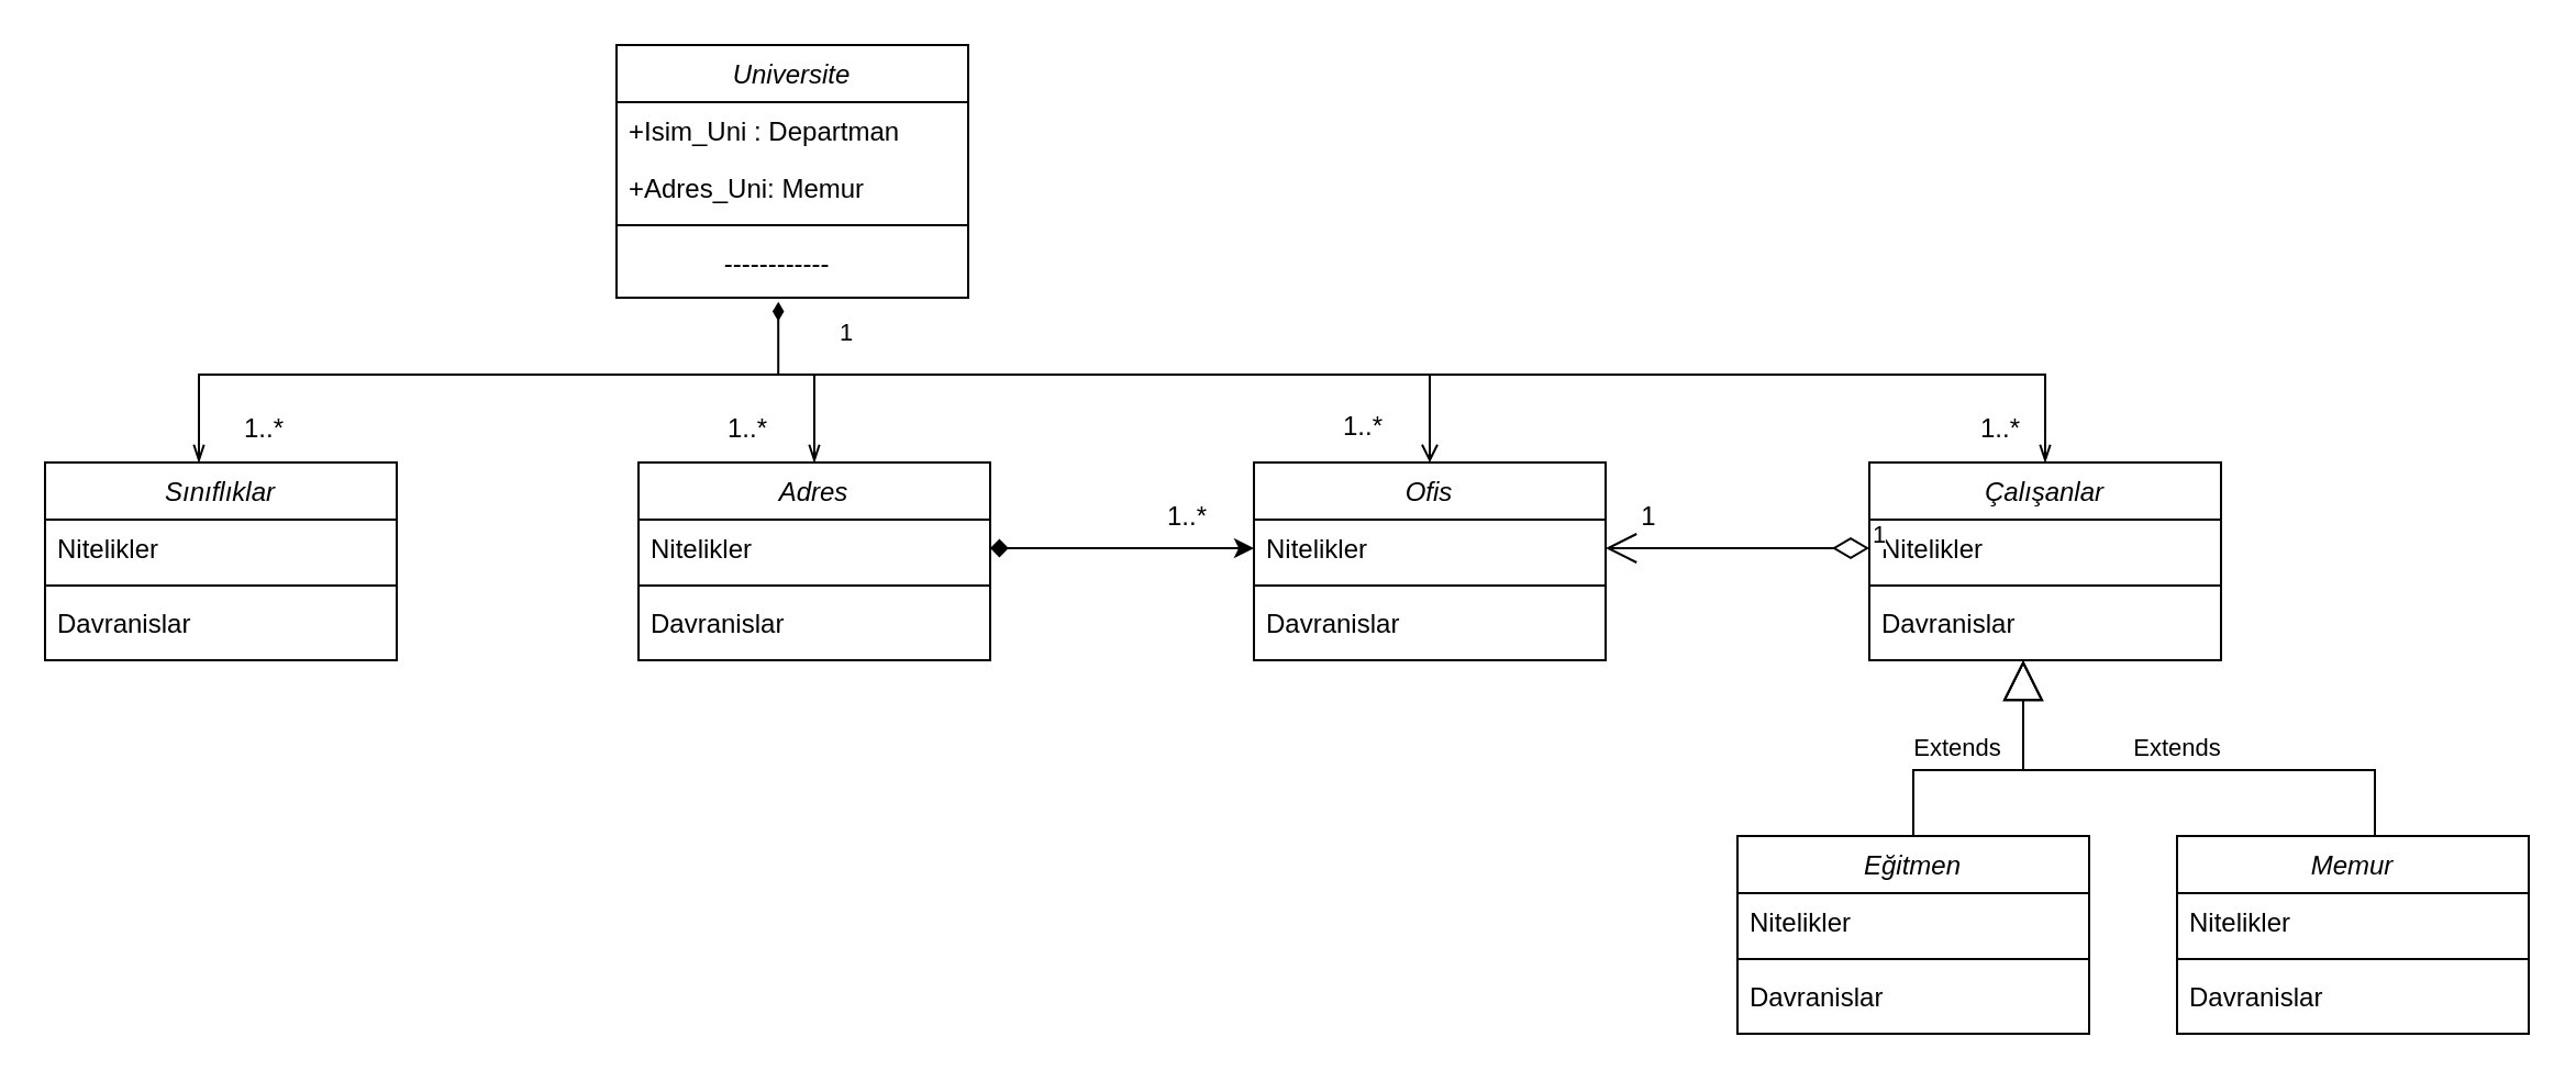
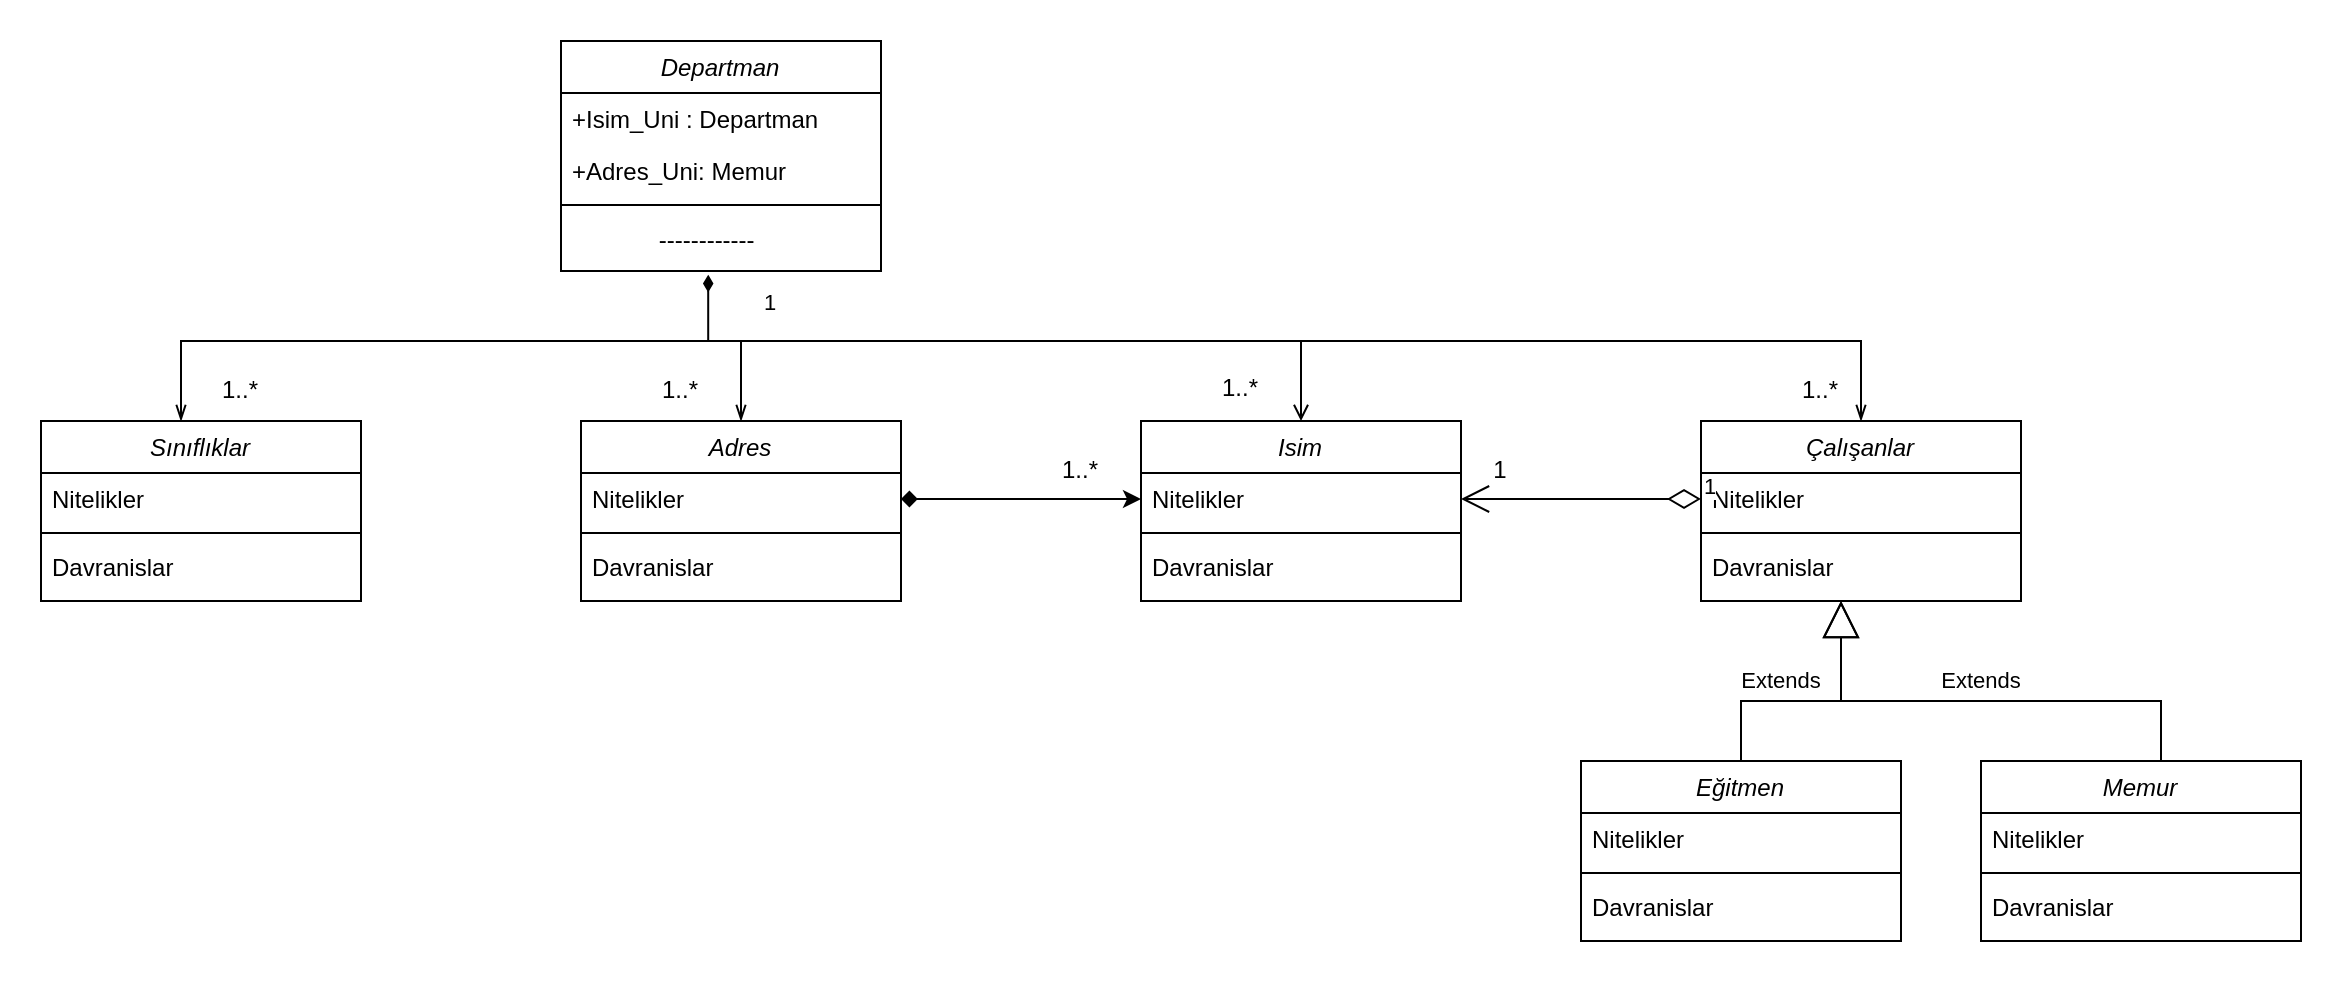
  <mxCell id="0" />
  <mxCell id="1" parent="0" />
- <mxCell id="2" value="Universite" style="swimlane;fontStyle=2;align=center;verticalAlign=top;childLayout=stackLayout;horizontal=1;startSize=26;horizontalStack=0;resizeParent=1;resizeLast=0;collapsible=1;marginBottom=0;rounded=0;shadow=0;strokeWidth=1;" vertex="1" parent="1"><mxGeometry x="280" y="20" width="160" height="115" as="geometry"><mxRectangle x="230" y="140" width="160" height="26" as="alternateBounds" /></mxGeometry></mxCell>
+ <mxCell id="2" value="Departman" style="swimlane;fontStyle=2;align=center;verticalAlign=top;childLayout=stackLayout;horizontal=1;startSize=26;horizontalStack=0;resizeParent=1;resizeLast=0;collapsible=1;marginBottom=0;rounded=0;shadow=0;strokeWidth=1;" vertex="1" parent="1"><mxGeometry x="280" y="20" width="160" height="115" as="geometry"><mxRectangle x="230" y="140" width="160" height="26" as="alternateBounds" /></mxGeometry></mxCell>
  <mxCell id="3" value="+Isim_Uni : Departman" style="text;align=left;verticalAlign=top;spacingLeft=4;spacingRight=4;overflow=hidden;rotatable=0;points=[[0,0.5],[1,0.5]];portConstraint=eastwest;" vertex="1" parent="2"><mxGeometry y="26" width="160" height="26" as="geometry" /></mxCell>
  <mxCell id="4" value="+Adres_Uni: Memur&#10;" style="text;align=left;verticalAlign=top;spacingLeft=4;spacingRight=4;overflow=hidden;rotatable=0;points=[[0,0.5],[1,0.5]];portConstraint=eastwest;rounded=0;shadow=0;html=0;" vertex="1" parent="2"><mxGeometry y="52" width="160" height="26" as="geometry" /></mxCell>
  <mxCell id="5" value="" style="line;html=1;strokeWidth=1;align=left;verticalAlign=middle;spacingTop=-1;spacingLeft=3;spacingRight=3;rotatable=0;labelPosition=right;points=[];portConstraint=eastwest;" vertex="1" parent="2"><mxGeometry y="78" width="160" height="8" as="geometry" /></mxCell>
  <mxCell id="6" value="             ------------" style="text;align=left;verticalAlign=top;spacingLeft=4;spacingRight=4;overflow=hidden;rotatable=0;points=[[0,0.5],[1,0.5]];portConstraint=eastwest;" vertex="1" parent="2"><mxGeometry y="86" width="160" height="26" as="geometry" /></mxCell>
  <mxCell id="7" value="Adres" style="swimlane;fontStyle=2;align=center;verticalAlign=top;childLayout=stackLayout;horizontal=1;startSize=26;horizontalStack=0;resizeParent=1;resizeLast=0;collapsible=1;marginBottom=0;rounded=0;shadow=0;strokeWidth=1;" vertex="1" parent="1"><mxGeometry x="290" y="210" width="160" height="90" as="geometry"><mxRectangle x="230" y="140" width="160" height="26" as="alternateBounds" /></mxGeometry></mxCell>
  <mxCell id="8" value="Nitelikler" style="text;align=left;verticalAlign=top;spacingLeft=4;spacingRight=4;overflow=hidden;rotatable=0;points=[[0,0.5],[1,0.5]];portConstraint=eastwest;rounded=0;shadow=0;html=0;" vertex="1" parent="7"><mxGeometry y="26" width="160" height="26" as="geometry" /></mxCell>
  <mxCell id="9" value="" style="line;html=1;strokeWidth=1;align=left;verticalAlign=middle;spacingTop=-1;spacingLeft=3;spacingRight=3;rotatable=0;labelPosition=right;points=[];portConstraint=eastwest;" vertex="1" parent="7"><mxGeometry y="52" width="160" height="8" as="geometry" /></mxCell>
  <mxCell id="10" value="Davranislar" style="text;align=left;verticalAlign=top;spacingLeft=4;spacingRight=4;overflow=hidden;rotatable=0;points=[[0,0.5],[1,0.5]];portConstraint=eastwest;" vertex="1" parent="7"><mxGeometry y="60" width="160" height="26" as="geometry" /></mxCell>
- <mxCell id="11" value="Ofis" style="swimlane;fontStyle=2;align=center;verticalAlign=top;childLayout=stackLayout;horizontal=1;startSize=26;horizontalStack=0;resizeParent=1;resizeLast=0;collapsible=1;marginBottom=0;rounded=0;shadow=0;strokeWidth=1;" vertex="1" parent="1"><mxGeometry x="570" y="210" width="160" height="90" as="geometry"><mxRectangle x="230" y="140" width="160" height="26" as="alternateBounds" /></mxGeometry></mxCell>
+ <mxCell id="11" value="Isim" style="swimlane;fontStyle=2;align=center;verticalAlign=top;childLayout=stackLayout;horizontal=1;startSize=26;horizontalStack=0;resizeParent=1;resizeLast=0;collapsible=1;marginBottom=0;rounded=0;shadow=0;strokeWidth=1;" vertex="1" parent="1"><mxGeometry x="570" y="210" width="160" height="90" as="geometry"><mxRectangle x="230" y="140" width="160" height="26" as="alternateBounds" /></mxGeometry></mxCell>
  <mxCell id="12" value="Nitelikler" style="text;align=left;verticalAlign=top;spacingLeft=4;spacingRight=4;overflow=hidden;rotatable=0;points=[[0,0.5],[1,0.5]];portConstraint=eastwest;rounded=0;shadow=0;html=0;" vertex="1" parent="11"><mxGeometry y="26" width="160" height="26" as="geometry" /></mxCell>
  <mxCell id="13" value="" style="line;html=1;strokeWidth=1;align=left;verticalAlign=middle;spacingTop=-1;spacingLeft=3;spacingRight=3;rotatable=0;labelPosition=right;points=[];portConstraint=eastwest;" vertex="1" parent="11"><mxGeometry y="52" width="160" height="8" as="geometry" /></mxCell>
  <mxCell id="14" value="Davranislar" style="text;align=left;verticalAlign=top;spacingLeft=4;spacingRight=4;overflow=hidden;rotatable=0;points=[[0,0.5],[1,0.5]];portConstraint=eastwest;" vertex="1" parent="11"><mxGeometry y="60" width="160" height="26" as="geometry" /></mxCell>
  <mxCell id="15" value="Sınıflıklar" style="swimlane;fontStyle=2;align=center;verticalAlign=top;childLayout=stackLayout;horizontal=1;startSize=26;horizontalStack=0;resizeParent=1;resizeLast=0;collapsible=1;marginBottom=0;rounded=0;shadow=0;strokeWidth=1;" vertex="1" parent="1"><mxGeometry x="20" y="210" width="160" height="90" as="geometry"><mxRectangle x="230" y="140" width="160" height="26" as="alternateBounds" /></mxGeometry></mxCell>
  <mxCell id="16" value="Nitelikler" style="text;align=left;verticalAlign=top;spacingLeft=4;spacingRight=4;overflow=hidden;rotatable=0;points=[[0,0.5],[1,0.5]];portConstraint=eastwest;rounded=0;shadow=0;html=0;" vertex="1" parent="15"><mxGeometry y="26" width="160" height="26" as="geometry" /></mxCell>
  <mxCell id="17" value="" style="line;html=1;strokeWidth=1;align=left;verticalAlign=middle;spacingTop=-1;spacingLeft=3;spacingRight=3;rotatable=0;labelPosition=right;points=[];portConstraint=eastwest;" vertex="1" parent="15"><mxGeometry y="52" width="160" height="8" as="geometry" /></mxCell>
  <mxCell id="18" value="Davranislar" style="text;align=left;verticalAlign=top;spacingLeft=4;spacingRight=4;overflow=hidden;rotatable=0;points=[[0,0.5],[1,0.5]];portConstraint=eastwest;" vertex="1" parent="15"><mxGeometry y="60" width="160" height="26" as="geometry" /></mxCell>
  <mxCell id="19" value="Çalışanlar" style="swimlane;fontStyle=2;align=center;verticalAlign=top;childLayout=stackLayout;horizontal=1;startSize=26;horizontalStack=0;resizeParent=1;resizeLast=0;collapsible=1;marginBottom=0;rounded=0;shadow=0;strokeWidth=1;" vertex="1" parent="1"><mxGeometry x="850" y="210" width="160" height="90" as="geometry"><mxRectangle x="230" y="140" width="160" height="26" as="alternateBounds" /></mxGeometry></mxCell>
  <mxCell id="20" value="Nitelikler" style="text;align=left;verticalAlign=top;spacingLeft=4;spacingRight=4;overflow=hidden;rotatable=0;points=[[0,0.5],[1,0.5]];portConstraint=eastwest;rounded=0;shadow=0;html=0;" vertex="1" parent="19"><mxGeometry y="26" width="160" height="26" as="geometry" /></mxCell>
  <mxCell id="21" value="" style="line;html=1;strokeWidth=1;align=left;verticalAlign=middle;spacingTop=-1;spacingLeft=3;spacingRight=3;rotatable=0;labelPosition=right;points=[];portConstraint=eastwest;" vertex="1" parent="19"><mxGeometry y="52" width="160" height="8" as="geometry" /></mxCell>
  <mxCell id="22" value="Davranislar" style="text;align=left;verticalAlign=top;spacingLeft=4;spacingRight=4;overflow=hidden;rotatable=0;points=[[0,0.5],[1,0.5]];portConstraint=eastwest;" vertex="1" parent="19"><mxGeometry y="60" width="160" height="26" as="geometry" /></mxCell>
  <mxCell id="23" value="Eğitmen" style="swimlane;fontStyle=2;align=center;verticalAlign=top;childLayout=stackLayout;horizontal=1;startSize=26;horizontalStack=0;resizeParent=1;resizeLast=0;collapsible=1;marginBottom=0;rounded=0;shadow=0;strokeWidth=1;" vertex="1" parent="1"><mxGeometry x="790" y="380" width="160" height="90" as="geometry"><mxRectangle x="230" y="140" width="160" height="26" as="alternateBounds" /></mxGeometry></mxCell>
  <mxCell id="24" value="Nitelikler" style="text;align=left;verticalAlign=top;spacingLeft=4;spacingRight=4;overflow=hidden;rotatable=0;points=[[0,0.5],[1,0.5]];portConstraint=eastwest;rounded=0;shadow=0;html=0;" vertex="1" parent="23"><mxGeometry y="26" width="160" height="26" as="geometry" /></mxCell>
  <mxCell id="25" value="" style="line;html=1;strokeWidth=1;align=left;verticalAlign=middle;spacingTop=-1;spacingLeft=3;spacingRight=3;rotatable=0;labelPosition=right;points=[];portConstraint=eastwest;" vertex="1" parent="23"><mxGeometry y="52" width="160" height="8" as="geometry" /></mxCell>
  <mxCell id="26" value="Davranislar" style="text;align=left;verticalAlign=top;spacingLeft=4;spacingRight=4;overflow=hidden;rotatable=0;points=[[0,0.5],[1,0.5]];portConstraint=eastwest;" vertex="1" parent="23"><mxGeometry y="60" width="160" height="26" as="geometry" /></mxCell>
  <mxCell id="27" value="Memur" style="swimlane;fontStyle=2;align=center;verticalAlign=top;childLayout=stackLayout;horizontal=1;startSize=26;horizontalStack=0;resizeParent=1;resizeLast=0;collapsible=1;marginBottom=0;rounded=0;shadow=0;strokeWidth=1;" vertex="1" parent="1"><mxGeometry x="990" y="380" width="160" height="90" as="geometry"><mxRectangle x="230" y="140" width="160" height="26" as="alternateBounds" /></mxGeometry></mxCell>
  <mxCell id="28" value="Nitelikler" style="text;align=left;verticalAlign=top;spacingLeft=4;spacingRight=4;overflow=hidden;rotatable=0;points=[[0,0.5],[1,0.5]];portConstraint=eastwest;rounded=0;shadow=0;html=0;" vertex="1" parent="27"><mxGeometry y="26" width="160" height="26" as="geometry" /></mxCell>
  <mxCell id="29" value="" style="line;html=1;strokeWidth=1;align=left;verticalAlign=middle;spacingTop=-1;spacingLeft=3;spacingRight=3;rotatable=0;labelPosition=right;points=[];portConstraint=eastwest;" vertex="1" parent="27"><mxGeometry y="52" width="160" height="8" as="geometry" /></mxCell>
  <mxCell id="30" value="Davranislar" style="text;align=left;verticalAlign=top;spacingLeft=4;spacingRight=4;overflow=hidden;rotatable=0;points=[[0,0.5],[1,0.5]];portConstraint=eastwest;" vertex="1" parent="27"><mxGeometry y="60" width="160" height="26" as="geometry" /></mxCell>
  <mxCell id="31" value="Extends" style="endArrow=block;endSize=16;endFill=0;html=1;rounded=0;exitX=0.5;exitY=0;exitDx=0;exitDy=0;" edge="1" parent="1" source="23"><mxGeometry x="-0.231" y="10" width="160" relative="1" as="geometry"><mxPoint x="920" y="360" as="sourcePoint" /><mxPoint x="920" y="300" as="targetPoint" /><Array as="points"><mxPoint x="870" y="350" /><mxPoint x="920" y="350" /></Array><mxPoint as="offset" /></mxGeometry></mxCell>
  <mxCell id="32" value="Extends" style="endArrow=block;endSize=16;endFill=0;html=1;rounded=0;exitX=0.5;exitY=0;exitDx=0;exitDy=0;" edge="1" parent="1"><mxGeometry y="-10" width="160" relative="1" as="geometry"><mxPoint x="1080" y="380" as="sourcePoint" /><mxPoint x="920" y="300" as="targetPoint" /><Array as="points"><mxPoint x="1080" y="350" /><mxPoint x="920" y="350" /></Array><mxPoint as="offset" /></mxGeometry></mxCell>
  <mxCell id="33" value="1" style="endArrow=open;html=1;startArrow=diamondThin;startFill=1;edgeStyle=orthogonalEdgeStyle;align=left;verticalAlign=bottom;rounded=0;exitX=0.46;exitY=1.185;exitDx=0;exitDy=0;exitPerimeter=0;entryX=0.5;entryY=0;entryDx=0;entryDy=0;" edge="1" parent="1" source="6" target="11"><mxGeometry x="-0.677" y="10" relative="1" as="geometry"><mxPoint x="420" y="240" as="sourcePoint" /><mxPoint x="580" y="240" as="targetPoint" /><Array as="points"><mxPoint x="354" y="170" /><mxPoint x="650" y="170" /></Array><mxPoint as="offset" /></mxGeometry></mxCell>
  <mxCell id="34" value="" style="edgeStyle=none;orthogonalLoop=1;jettySize=auto;html=1;rounded=0;entryX=0.5;entryY=0;entryDx=0;entryDy=0;endArrow=openThin;endFill=0;" edge="1" parent="1" target="19"><mxGeometry width="80" relative="1" as="geometry"><mxPoint x="650" y="170" as="sourcePoint" /><mxPoint x="720" y="220" as="targetPoint" /><Array as="points"><mxPoint x="930" y="170" /></Array></mxGeometry></mxCell>
  <mxCell id="35" value="" style="edgeStyle=none;orthogonalLoop=1;jettySize=auto;html=1;rounded=0;entryX=0.5;entryY=0;entryDx=0;entryDy=0;endArrow=openThin;endFill=0;" edge="1" parent="1"><mxGeometry width="80" relative="1" as="geometry"><mxPoint x="370" y="170" as="sourcePoint" /><mxPoint x="370" y="210" as="targetPoint" /><Array as="points"><mxPoint x="370" y="170" /></Array></mxGeometry></mxCell>
  <mxCell id="36" value="" style="edgeStyle=none;orthogonalLoop=1;jettySize=auto;html=1;rounded=0;entryX=0.5;entryY=0;entryDx=0;entryDy=0;endArrow=openThin;endFill=0;" edge="1" parent="1"><mxGeometry width="80" relative="1" as="geometry"><mxPoint x="90" y="170" as="sourcePoint" /><mxPoint x="90" y="210" as="targetPoint" /><Array as="points"><mxPoint x="360" y="170" /><mxPoint x="90" y="170" /></Array></mxGeometry></mxCell>
  <mxCell id="37" style="edgeStyle=orthogonalEdgeStyle;rounded=0;orthogonalLoop=1;jettySize=auto;html=1;exitX=1;exitY=0.5;exitDx=0;exitDy=0;entryX=0;entryY=0.5;entryDx=0;entryDy=0;startArrow=diamond;startFill=1;sourcePerimeterSpacing=0;" edge="1" parent="1" source="8" target="12"><mxGeometry relative="1" as="geometry" /></mxCell>
  <mxCell id="38" value="1" style="endArrow=open;html=1;endSize=12;startArrow=diamondThin;startSize=14;startFill=0;edgeStyle=orthogonalEdgeStyle;align=left;verticalAlign=bottom;rounded=0;exitX=0;exitY=0.5;exitDx=0;exitDy=0;entryX=1;entryY=0.5;entryDx=0;entryDy=0;" edge="1" parent="1" source="20" target="12"><mxGeometry x="-1" y="3" relative="1" as="geometry"><mxPoint x="700" y="100" as="sourcePoint" /><mxPoint x="860" y="100" as="targetPoint" /></mxGeometry></mxCell>
  <mxCell id="39" value="1..&lt;span class=&quot;hljs-emphasis&quot;&gt;*&lt;/span&gt;" style="text;strokeColor=none;align=center;fillColor=none;html=1;verticalAlign=middle;whiteSpace=wrap;rounded=0;" vertex="1" parent="1"><mxGeometry x="90" y="180" width="60" height="30" as="geometry" /></mxCell>
  <mxCell id="40" value="1..&lt;span class=&quot;hljs-emphasis&quot;&gt;*&lt;/span&gt;" style="text;strokeColor=none;align=center;fillColor=none;html=1;verticalAlign=middle;whiteSpace=wrap;rounded=0;" vertex="1" parent="1"><mxGeometry x="310" y="180" width="60" height="30" as="geometry" /></mxCell>
  <mxCell id="41" value="1..&lt;span class=&quot;hljs-emphasis&quot;&gt;*&lt;/span&gt;" style="text;strokeColor=none;align=center;fillColor=none;html=1;verticalAlign=middle;whiteSpace=wrap;rounded=0;" vertex="1" parent="1"><mxGeometry x="590" y="179" width="60" height="30" as="geometry" /></mxCell>
  <mxCell id="42" value="1..&lt;span class=&quot;hljs-emphasis&quot;&gt;*&lt;/span&gt;" style="text;strokeColor=none;align=center;fillColor=none;html=1;verticalAlign=middle;whiteSpace=wrap;rounded=0;" vertex="1" parent="1"><mxGeometry x="880" y="180" width="60" height="30" as="geometry" /></mxCell>
  <mxCell id="43" value="1..&lt;span class=&quot;hljs-emphasis&quot;&gt;*&lt;/span&gt;" style="text;strokeColor=none;align=center;fillColor=none;html=1;verticalAlign=middle;whiteSpace=wrap;rounded=0;" vertex="1" parent="1"><mxGeometry x="510" y="220" width="60" height="30" as="geometry" /></mxCell>
  <mxCell id="44" value="1" style="text;strokeColor=none;align=center;fillColor=none;html=1;verticalAlign=middle;whiteSpace=wrap;rounded=0;" vertex="1" parent="1"><mxGeometry x="720" y="220" width="60" height="30" as="geometry" /></mxCell>
